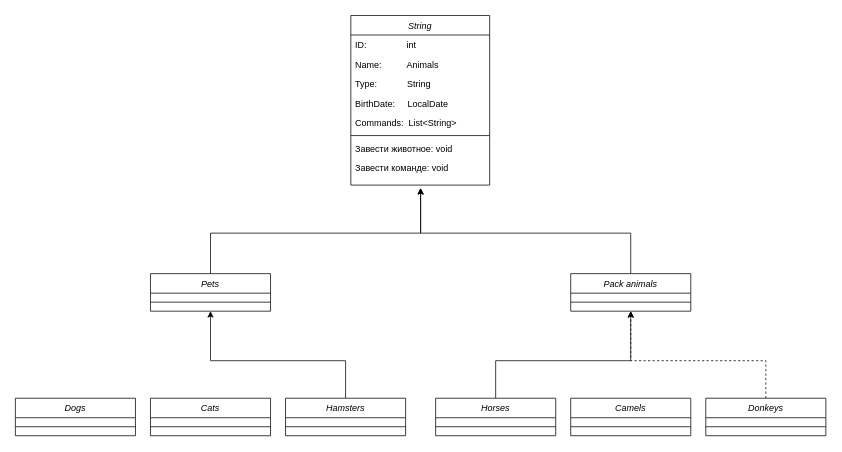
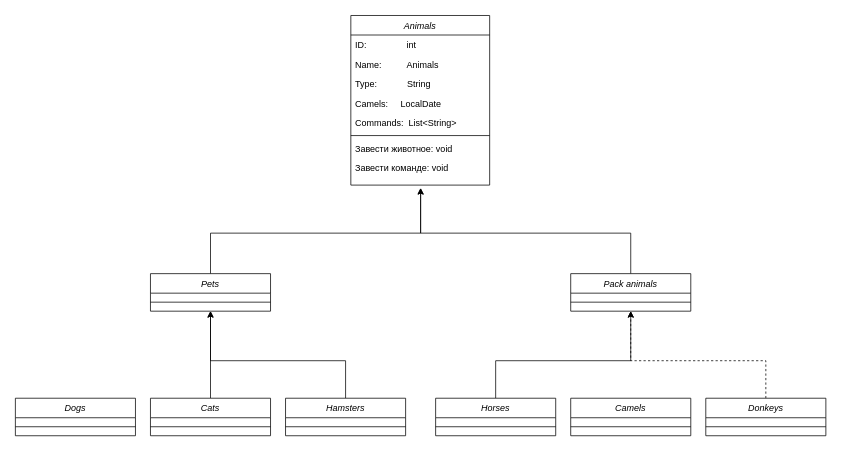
  <mxCell id="0" />
  <mxCell id="1" parent="0" />
- <mxCell id="2" value="String" style="swimlane;fontStyle=2;align=center;verticalAlign=top;childLayout=stackLayout;horizontal=1;startSize=26;horizontalStack=0;resizeParent=1;resizeLast=0;collapsible=1;marginBottom=0;rounded=0;shadow=0;strokeWidth=1;" parent="1" vertex="1"><mxGeometry x="467" y="20" width="185" height="226" as="geometry"><mxRectangle x="230" y="140" width="160" height="26" as="alternateBounds" /></mxGeometry></mxCell>
+ <mxCell id="2" value="Animals" style="swimlane;fontStyle=2;align=center;verticalAlign=top;childLayout=stackLayout;horizontal=1;startSize=26;horizontalStack=0;resizeParent=1;resizeLast=0;collapsible=1;marginBottom=0;rounded=0;shadow=0;strokeWidth=1;" parent="1" vertex="1"><mxGeometry x="467" y="20" width="185" height="226" as="geometry"><mxRectangle x="230" y="140" width="160" height="26" as="alternateBounds" /></mxGeometry></mxCell>
  <mxCell id="3" value="ID:                int" style="text;align=left;verticalAlign=top;spacingLeft=4;spacingRight=4;overflow=hidden;rotatable=0;points=[[0,0.5],[1,0.5]];portConstraint=eastwest;" parent="2" vertex="1"><mxGeometry y="26" width="185" height="26" as="geometry" /></mxCell>
  <mxCell id="4" value="Name:          Animals" style="text;align=left;verticalAlign=top;spacingLeft=4;spacingRight=4;overflow=hidden;rotatable=0;points=[[0,0.5],[1,0.5]];portConstraint=eastwest;rounded=0;shadow=0;html=0;" parent="2" vertex="1"><mxGeometry y="52" width="185" height="26" as="geometry" /></mxCell>
  <mxCell id="5" value="Type:            String" style="text;align=left;verticalAlign=top;spacingLeft=4;spacingRight=4;overflow=hidden;rotatable=0;points=[[0,0.5],[1,0.5]];portConstraint=eastwest;rounded=0;shadow=0;html=0;" parent="2" vertex="1"><mxGeometry y="78" width="185" height="26" as="geometry" /></mxCell>
- <mxCell id="6" value="BirthDate:     LocalDate" style="text;align=left;verticalAlign=top;spacingLeft=4;spacingRight=4;overflow=hidden;rotatable=0;points=[[0,0.5],[1,0.5]];portConstraint=eastwest;rounded=0;shadow=0;html=0;" parent="2" vertex="1"><mxGeometry y="104" width="185" height="26" as="geometry" /></mxCell>
+ <mxCell id="6" value="Camels:     LocalDate" style="text;align=left;verticalAlign=top;spacingLeft=4;spacingRight=4;overflow=hidden;rotatable=0;points=[[0,0.5],[1,0.5]];portConstraint=eastwest;rounded=0;shadow=0;html=0;" parent="2" vertex="1"><mxGeometry y="104" width="185" height="26" as="geometry" /></mxCell>
  <mxCell id="7" value="Commands:  List&lt;String&gt;" style="text;align=left;verticalAlign=top;spacingLeft=4;spacingRight=4;overflow=hidden;rotatable=0;points=[[0,0.5],[1,0.5]];portConstraint=eastwest;rounded=0;shadow=0;html=0;" parent="2" vertex="1"><mxGeometry y="130" width="185" height="26" as="geometry" /></mxCell>
  <mxCell id="8" value="" style="line;html=1;strokeWidth=1;align=left;verticalAlign=middle;spacingTop=-1;spacingLeft=3;spacingRight=3;rotatable=0;labelPosition=right;points=[];portConstraint=eastwest;" parent="2" vertex="1"><mxGeometry y="156" width="185" height="8" as="geometry" /></mxCell>
  <mxCell id="9" value="Завести животное: void" style="text;align=left;verticalAlign=top;spacingLeft=4;spacingRight=4;overflow=hidden;rotatable=0;points=[[0,0.5],[1,0.5]];portConstraint=eastwest;rounded=0;shadow=0;html=0;" vertex="1" parent="2"><mxGeometry y="164" width="185" height="26" as="geometry" /></mxCell>
  <mxCell id="10" value="Завести команде: void" style="text;align=left;verticalAlign=top;spacingLeft=4;spacingRight=4;overflow=hidden;rotatable=0;points=[[0,0.5],[1,0.5]];portConstraint=eastwest;rounded=0;shadow=0;html=0;" vertex="1" parent="2"><mxGeometry y="190" width="185" height="26" as="geometry" /></mxCell>
  <mxCell id="11" style="edgeStyle=orthogonalEdgeStyle;rounded=0;orthogonalLoop=1;jettySize=auto;html=1;entryX=0.5;entryY=1;entryDx=0;entryDy=0;" parent="1" source="12" edge="1"><mxGeometry relative="1" as="geometry"><Array as="points"><mxPoint x="280" y="310" /><mxPoint x="560" y="310" /></Array><mxPoint x="560" y="250" as="targetPoint" /></mxGeometry></mxCell>
  <mxCell id="12" value="Pets" style="swimlane;fontStyle=2;align=center;verticalAlign=top;childLayout=stackLayout;horizontal=1;startSize=26;horizontalStack=0;resizeParent=1;resizeLast=0;collapsible=1;marginBottom=0;rounded=0;shadow=0;strokeWidth=1;" parent="1" vertex="1"><mxGeometry x="200" y="364" width="160" height="50" as="geometry"><mxRectangle x="230" y="140" width="160" height="26" as="alternateBounds" /></mxGeometry></mxCell>
  <mxCell id="13" value="" style="line;html=1;strokeWidth=1;align=left;verticalAlign=middle;spacingTop=-1;spacingLeft=3;spacingRight=3;rotatable=0;labelPosition=right;points=[];portConstraint=eastwest;" parent="12" vertex="1"><mxGeometry y="26" width="160" height="24" as="geometry" /></mxCell>
  <mxCell id="14" style="edgeStyle=orthogonalEdgeStyle;rounded=0;orthogonalLoop=1;jettySize=auto;html=1;entryX=0.5;entryY=1;entryDx=0;entryDy=0;" parent="1" source="15" edge="1"><mxGeometry relative="1" as="geometry"><Array as="points"><mxPoint x="840" y="310" /><mxPoint x="560" y="310" /></Array><mxPoint x="560" y="250" as="targetPoint" /></mxGeometry></mxCell>
  <mxCell id="15" value="Pack animals" style="swimlane;fontStyle=2;align=center;verticalAlign=top;childLayout=stackLayout;horizontal=1;startSize=26;horizontalStack=0;resizeParent=1;resizeLast=0;collapsible=1;marginBottom=0;rounded=0;shadow=0;strokeWidth=1;" parent="1" vertex="1"><mxGeometry x="760" y="364" width="160" height="50" as="geometry"><mxRectangle x="230" y="140" width="160" height="26" as="alternateBounds" /></mxGeometry></mxCell>
  <mxCell id="16" value="" style="line;html=1;strokeWidth=1;align=left;verticalAlign=middle;spacingTop=-1;spacingLeft=3;spacingRight=3;rotatable=0;labelPosition=right;points=[];portConstraint=eastwest;" parent="15" vertex="1"><mxGeometry y="26" width="160" height="24" as="geometry" /></mxCell>
  <mxCell id="17" value="Dogs" style="swimlane;fontStyle=2;align=center;verticalAlign=top;childLayout=stackLayout;horizontal=1;startSize=26;horizontalStack=0;resizeParent=1;resizeLast=0;collapsible=1;marginBottom=0;rounded=0;shadow=0;strokeWidth=1;" parent="1" vertex="1"><mxGeometry x="20" y="530" width="160" height="50" as="geometry"><mxRectangle x="230" y="140" width="160" height="26" as="alternateBounds" /></mxGeometry></mxCell>
  <mxCell id="18" value="" style="line;html=1;strokeWidth=1;align=left;verticalAlign=middle;spacingTop=-1;spacingLeft=3;spacingRight=3;rotatable=0;labelPosition=right;points=[];portConstraint=eastwest;" parent="17" vertex="1"><mxGeometry y="26" width="160" height="24" as="geometry" /></mxCell>
+ <mxCell id="19" style="edgeStyle=orthogonalEdgeStyle;rounded=0;orthogonalLoop=1;jettySize=auto;html=1;entryX=0.5;entryY=1;entryDx=0;entryDy=0;" parent="1" source="20" target="12" edge="1"><mxGeometry relative="1" as="geometry" /></mxCell>
  <mxCell id="20" value="Cats" style="swimlane;fontStyle=2;align=center;verticalAlign=top;childLayout=stackLayout;horizontal=1;startSize=26;horizontalStack=0;resizeParent=1;resizeLast=0;collapsible=1;marginBottom=0;rounded=0;shadow=0;strokeWidth=1;" parent="1" vertex="1"><mxGeometry x="200" y="530" width="160" height="50" as="geometry"><mxRectangle x="230" y="140" width="160" height="26" as="alternateBounds" /></mxGeometry></mxCell>
  <mxCell id="21" value="" style="line;html=1;strokeWidth=1;align=left;verticalAlign=middle;spacingTop=-1;spacingLeft=3;spacingRight=3;rotatable=0;labelPosition=right;points=[];portConstraint=eastwest;" parent="20" vertex="1"><mxGeometry y="26" width="160" height="24" as="geometry" /></mxCell>
  <mxCell id="22" style="edgeStyle=orthogonalEdgeStyle;rounded=0;orthogonalLoop=1;jettySize=auto;html=1;entryX=0.5;entryY=1;entryDx=0;entryDy=0;" parent="1" source="23" target="12" edge="1"><mxGeometry relative="1" as="geometry"><Array as="points"><mxPoint x="460" y="480" /><mxPoint x="280" y="480" /></Array></mxGeometry></mxCell>
  <mxCell id="23" value="Hamsters" style="swimlane;fontStyle=2;align=center;verticalAlign=top;childLayout=stackLayout;horizontal=1;startSize=26;horizontalStack=0;resizeParent=1;resizeLast=0;collapsible=1;marginBottom=0;rounded=0;shadow=0;strokeWidth=1;" parent="1" vertex="1"><mxGeometry x="380" y="530" width="160" height="50" as="geometry"><mxRectangle x="230" y="140" width="160" height="26" as="alternateBounds" /></mxGeometry></mxCell>
  <mxCell id="24" value="" style="line;html=1;strokeWidth=1;align=left;verticalAlign=middle;spacingTop=-1;spacingLeft=3;spacingRight=3;rotatable=0;labelPosition=right;points=[];portConstraint=eastwest;" parent="23" vertex="1"><mxGeometry y="26" width="160" height="24" as="geometry" /></mxCell>
  <mxCell id="25" style="edgeStyle=orthogonalEdgeStyle;rounded=0;orthogonalLoop=1;jettySize=auto;html=1;" parent="1" source="26" edge="1"><mxGeometry relative="1" as="geometry"><mxPoint x="840" y="414" as="targetPoint" /><Array as="points"><mxPoint x="660" y="480" /><mxPoint x="840" y="480" /></Array></mxGeometry></mxCell>
  <mxCell id="26" value="Horses" style="swimlane;fontStyle=2;align=center;verticalAlign=top;childLayout=stackLayout;horizontal=1;startSize=26;horizontalStack=0;resizeParent=1;resizeLast=0;collapsible=1;marginBottom=0;rounded=0;shadow=0;strokeWidth=1;" parent="1" vertex="1"><mxGeometry x="580" y="530" width="160" height="50" as="geometry"><mxRectangle x="230" y="140" width="160" height="26" as="alternateBounds" /></mxGeometry></mxCell>
  <mxCell id="27" value="" style="line;html=1;strokeWidth=1;align=left;verticalAlign=middle;spacingTop=-1;spacingLeft=3;spacingRight=3;rotatable=0;labelPosition=right;points=[];portConstraint=eastwest;" parent="26" vertex="1"><mxGeometry y="26" width="160" height="24" as="geometry" /></mxCell>
  <mxCell id="28" value="Camels" style="swimlane;fontStyle=2;align=center;verticalAlign=top;childLayout=stackLayout;horizontal=1;startSize=26;horizontalStack=0;resizeParent=1;resizeLast=0;collapsible=1;marginBottom=0;rounded=0;shadow=0;strokeWidth=1;" parent="1" vertex="1"><mxGeometry x="760" y="530" width="160" height="50" as="geometry"><mxRectangle x="230" y="140" width="160" height="26" as="alternateBounds" /></mxGeometry></mxCell>
  <mxCell id="29" value="" style="line;html=1;strokeWidth=1;align=left;verticalAlign=middle;spacingTop=-1;spacingLeft=3;spacingRight=3;rotatable=0;labelPosition=right;points=[];portConstraint=eastwest;" parent="28" vertex="1"><mxGeometry y="26" width="160" height="24" as="geometry" /></mxCell>
  <mxCell id="30" style="edgeStyle=orthogonalEdgeStyle;rounded=0;orthogonalLoop=1;jettySize=auto;html=1;entryX=0.5;entryY=1;entryDx=0;entryDy=0;dashed=1;" parent="1" source="31" target="15" edge="1"><mxGeometry relative="1" as="geometry"><Array as="points"><mxPoint x="1020" y="480" /><mxPoint x="840" y="480" /></Array></mxGeometry></mxCell>
  <mxCell id="31" value="Donkeys" style="swimlane;fontStyle=2;align=center;verticalAlign=top;childLayout=stackLayout;horizontal=1;startSize=26;horizontalStack=0;resizeParent=1;resizeLast=0;collapsible=1;marginBottom=0;rounded=0;shadow=0;strokeWidth=1;" parent="1" vertex="1"><mxGeometry x="940" y="530" width="160" height="50" as="geometry"><mxRectangle x="230" y="140" width="160" height="26" as="alternateBounds" /></mxGeometry></mxCell>
  <mxCell id="32" value="" style="line;html=1;strokeWidth=1;align=left;verticalAlign=middle;spacingTop=-1;spacingLeft=3;spacingRight=3;rotatable=0;labelPosition=right;points=[];portConstraint=eastwest;" parent="31" vertex="1"><mxGeometry y="26" width="160" height="24" as="geometry" /></mxCell>
